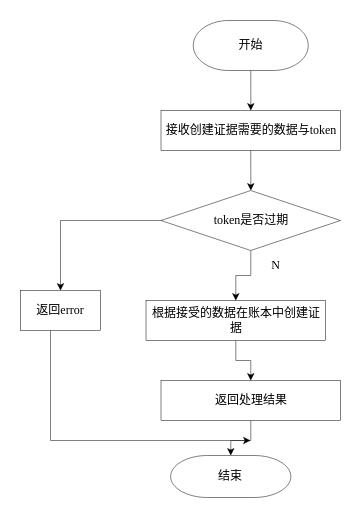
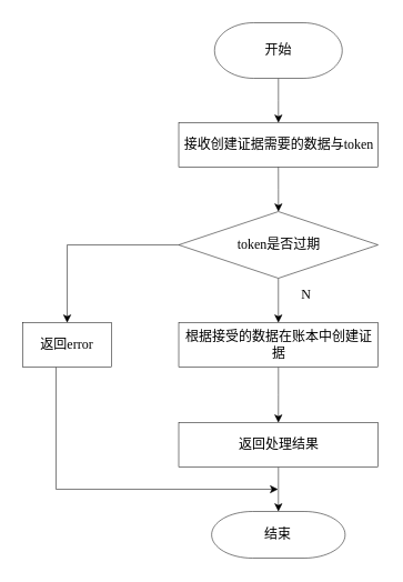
  <mxCell id="0" />
  <mxCell id="1" parent="0" />
  <mxCell id="2" value="" style="edgeStyle=orthogonalEdgeStyle;rounded=0;orthogonalLoop=1;jettySize=auto;html=1;strokeWidth=0.5;fontFamily=宋体;" parent="1" source="3" target="4" edge="1"><mxGeometry relative="1" as="geometry" /></mxCell>
  <mxCell id="3" value="开始" style="strokeWidth=0.5;html=1;shape=mxgraph.flowchart.terminator;whiteSpace=wrap;fontFamily=宋体;" parent="1" vertex="1"><mxGeometry x="192.76" y="20" width="115" height="50" as="geometry" /></mxCell>
  <mxCell id="4" value="接收创建证据需要的数据与token" style="whiteSpace=wrap;html=1;strokeWidth=0.5;fontFamily=宋体;" parent="1" vertex="1"><mxGeometry x="160.51" y="110" width="179.5" height="40" as="geometry" /></mxCell>
  <mxCell id="5" value="" style="edgeStyle=orthogonalEdgeStyle;rounded=0;orthogonalLoop=1;jettySize=auto;html=1;exitX=0.5;exitY=1;exitDx=0;exitDy=0;strokeWidth=0.5;fontFamily=宋体;" parent="1" source="4" target="8" edge="1"><mxGeometry relative="1" as="geometry"><mxPoint x="250.25" y="150" as="sourcePoint" /></mxGeometry></mxCell>
  <mxCell id="6" value="" style="edgeStyle=orthogonalEdgeStyle;rounded=0;orthogonalLoop=1;jettySize=auto;html=1;strokeWidth=0.5;fontFamily=宋体;" parent="1" source="8" target="14" edge="1"><mxGeometry relative="1" as="geometry"><mxPoint x="250.25" y="290" as="targetPoint" /><Array as="points" /></mxGeometry></mxCell>
  <mxCell id="7" style="edgeStyle=orthogonalEdgeStyle;rounded=0;orthogonalLoop=1;jettySize=auto;html=1;entryX=0.5;entryY=0;entryDx=0;entryDy=0;strokeWidth=0.5;fontFamily=宋体;" parent="1" source="8" target="12" edge="1"><mxGeometry relative="1" as="geometry" /></mxCell>
  <mxCell id="8" value="token是否过期" style="rhombus;whiteSpace=wrap;html=1;strokeWidth=0.5;fontFamily=宋体;" parent="1" vertex="1"><mxGeometry x="160.5" y="190" width="179.5" height="60" as="geometry" /></mxCell>
- <mxCell id="9" value="结束" style="strokeWidth=0.5;html=1;shape=mxgraph.flowchart.terminator;whiteSpace=wrap;fontFamily=宋体;" parent="1" vertex="1"><mxGeometry x="170.13" y="455" width="120.25" height="42" as="geometry" /></mxCell>
+ <mxCell id="9" value="结束" style="strokeWidth=0.5;html=1;shape=mxgraph.flowchart.terminator;whiteSpace=wrap;fontFamily=宋体;" parent="1" vertex="1"><mxGeometry x="190.13" y="460" width="120.25" height="42" as="geometry" /></mxCell>
  <mxCell id="10" value="N" style="text;html=1;align=center;verticalAlign=middle;resizable=0;points=[];autosize=1;strokeColor=none;fillColor=none;strokeWidth=0.5;fontFamily=宋体;" parent="1" vertex="1"><mxGeometry x="260" y="250" width="30" height="30" as="geometry" /></mxCell>
  <mxCell id="11" style="edgeStyle=orthogonalEdgeStyle;rounded=0;orthogonalLoop=1;jettySize=auto;html=1;strokeWidth=0.5;fontFamily=宋体;" parent="1" source="12" edge="1"><mxGeometry relative="1" as="geometry"><mxPoint x="250" y="440" as="targetPoint" /><Array as="points"><mxPoint x="50" y="440" /></Array></mxGeometry></mxCell>
  <mxCell id="12" value="返回error" style="whiteSpace=wrap;html=1;strokeWidth=0.5;fontFamily=宋体;" parent="1" vertex="1"><mxGeometry x="20" y="290" width="80" height="40" as="geometry" /></mxCell>
  <mxCell id="13" style="edgeStyle=orthogonalEdgeStyle;rounded=0;orthogonalLoop=1;jettySize=auto;html=1;entryX=0.5;entryY=0;entryDx=0;entryDy=0;strokeWidth=0.5;fontFamily=宋体;" parent="1" source="14" target="16" edge="1"><mxGeometry relative="1" as="geometry" /></mxCell>
- <mxCell id="14" value="根据接受的数据在账本中创建证据" style="whiteSpace=wrap;html=1;strokeWidth=0.5;fontFamily=宋体;" parent="1" vertex="1"><mxGeometry x="145.51" y="300" width="179.5" height="40" as="geometry" /></mxCell>
+ <mxCell id="14" value="根据接受的数据在账本中创建证据" style="whiteSpace=wrap;html=1;strokeWidth=0.5;fontFamily=宋体;" parent="1" vertex="1"><mxGeometry x="160.51" y="290" width="179.5" height="40" as="geometry" /></mxCell>
  <mxCell id="15" style="edgeStyle=orthogonalEdgeStyle;rounded=0;orthogonalLoop=1;jettySize=auto;html=1;entryX=0.5;entryY=0;entryDx=0;entryDy=0;entryPerimeter=0;strokeWidth=0.5;fontFamily=宋体;" parent="1" source="16" target="9" edge="1"><mxGeometry relative="1" as="geometry" /></mxCell>
  <mxCell id="16" value="返回处理结果" style="whiteSpace=wrap;html=1;strokeWidth=0.5;fontFamily=宋体;" parent="1" vertex="1"><mxGeometry x="160.5" y="380" width="179.5" height="40" as="geometry" /></mxCell>
